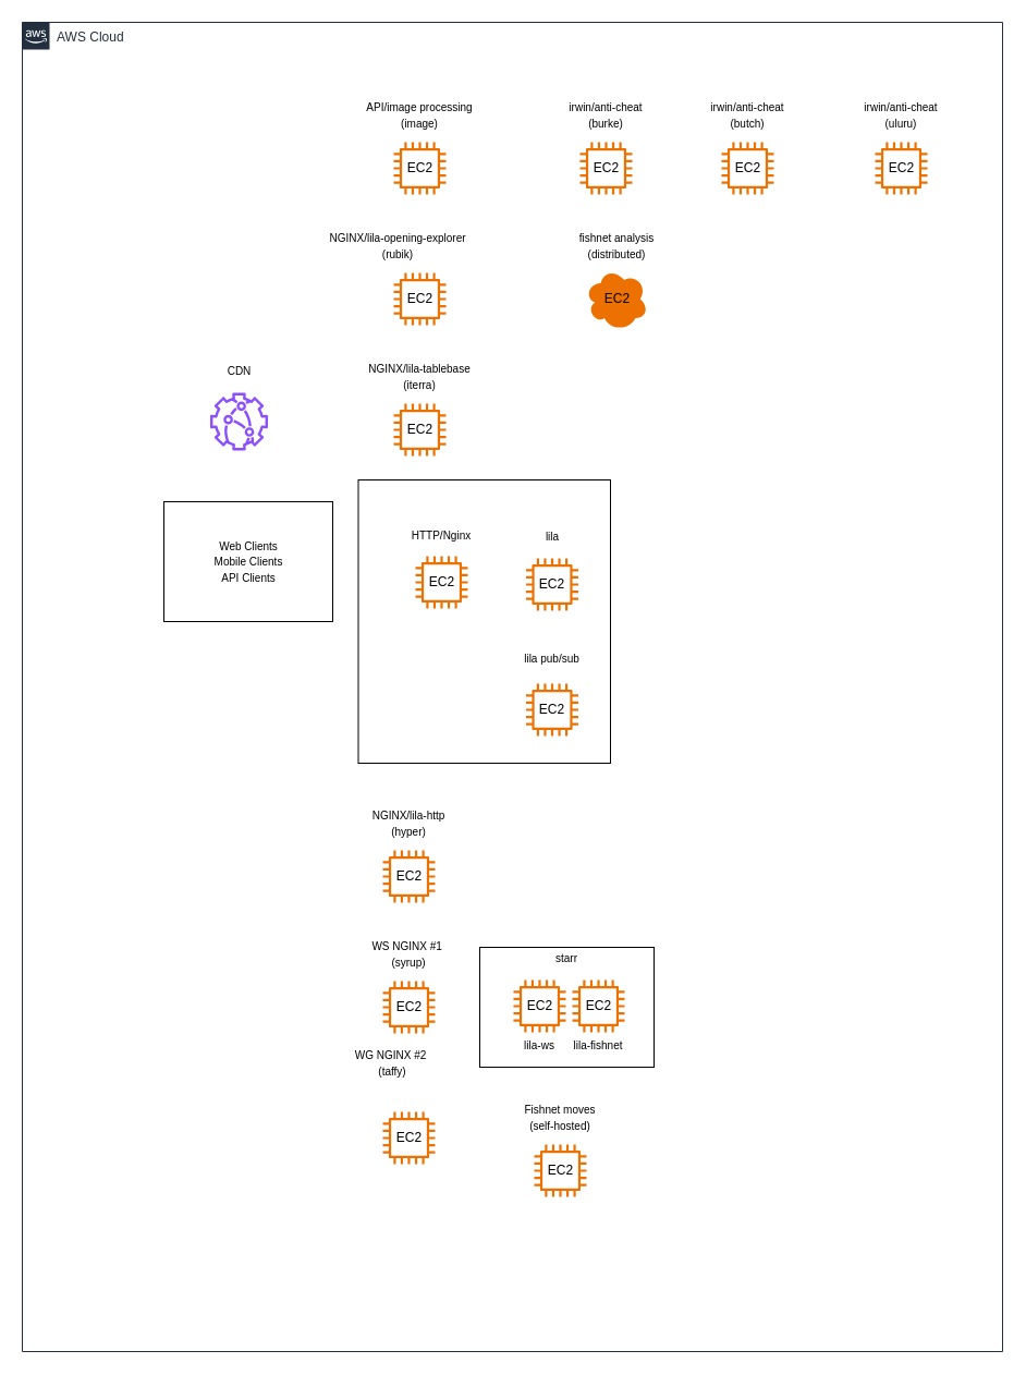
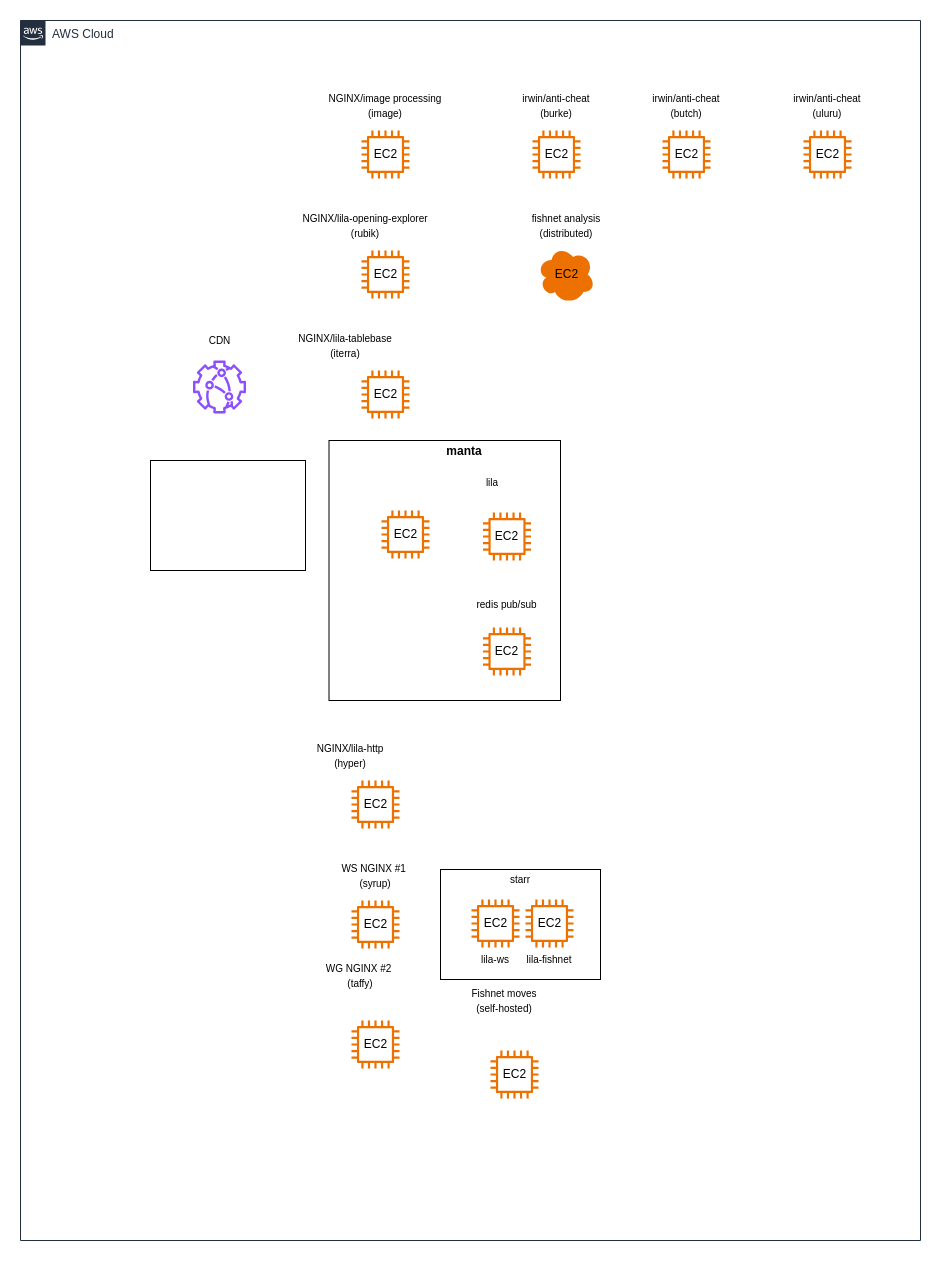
  <mxCell id="0" />
  <mxCell id="1" parent="0" />
  <mxCell id="2" value="AWS Cloud" style="points=[[0,0],[0.25,0],[0.5,0],[0.75,0],[1,0],[1,0.25],[1,0.5],[1,0.75],[1,1],[0.75,1],[0.5,1],[0.25,1],[0,1],[0,0.75],[0,0.5],[0,0.25]];outlineConnect=0;gradientColor=none;html=1;whiteSpace=wrap;fontSize=12;fontStyle=0;container=1;pointerEvents=0;collapsible=0;recursiveResize=0;shape=mxgraph.aws4.group;grIcon=mxgraph.aws4.group_aws_cloud_alt;strokeColor=#232F3E;fillColor=none;verticalAlign=top;align=left;spacingLeft=30;fontColor=#232F3E;dashed=0;" vertex="1" parent="1"><mxGeometry x="20" y="20" width="900" height="1220" as="geometry" /></mxCell>
  <mxCell id="3" value="" style="rounded=0;whiteSpace=wrap;html=1;" vertex="1" parent="2"><mxGeometry x="420" y="849" width="160" height="110" as="geometry" /></mxCell>
  <mxCell id="4" value="" style="sketch=0;outlineConnect=0;fontColor=#232F3E;gradientColor=none;fillColor=#ED7100;strokeColor=none;dashed=0;verticalLabelPosition=bottom;verticalAlign=top;align=center;html=1;fontSize=12;fontStyle=0;aspect=fixed;pointerEvents=1;shape=mxgraph.aws4.instance2;" vertex="1" parent="2"><mxGeometry x="341" y="110" width="48" height="48" as="geometry" /></mxCell>
  <mxCell id="5" value="EC2" style="text;strokeColor=none;align=center;fillColor=none;html=1;verticalAlign=middle;whiteSpace=wrap;rounded=0;" vertex="1" parent="2"><mxGeometry x="347.5" y="125" width="35" height="18" as="geometry" /></mxCell>
- <mxCell id="6" value="&lt;font style=&quot;font-size: 10px;&quot;&gt;API/image processing&lt;br&gt;(image)&lt;br&gt;&lt;/font&gt;" style="text;strokeColor=none;align=center;fillColor=none;html=1;verticalAlign=middle;whiteSpace=wrap;rounded=0;" vertex="1" parent="2"><mxGeometry x="300" y="70" width="130" height="30" as="geometry" /></mxCell>
+ <mxCell id="6" value="&lt;font style=&quot;font-size: 10px;&quot;&gt;NGINX/image processing&lt;br&gt;(image)&lt;br&gt;&lt;/font&gt;" style="text;strokeColor=none;align=center;fillColor=none;html=1;verticalAlign=middle;whiteSpace=wrap;rounded=0;" vertex="1" parent="2"><mxGeometry x="300" y="70" width="130" height="30" as="geometry" /></mxCell>
  <mxCell id="7" value="" style="sketch=0;outlineConnect=0;fontColor=#232F3E;gradientColor=none;fillColor=#ED7100;strokeColor=none;dashed=0;verticalLabelPosition=bottom;verticalAlign=top;align=center;html=1;fontSize=12;fontStyle=0;aspect=fixed;pointerEvents=1;shape=mxgraph.aws4.instance2;" vertex="1" parent="2"><mxGeometry x="512" y="110" width="48" height="48" as="geometry" /></mxCell>
  <mxCell id="8" value="EC2" style="text;strokeColor=none;align=center;fillColor=none;html=1;verticalAlign=middle;whiteSpace=wrap;rounded=0;" vertex="1" parent="2"><mxGeometry x="518.5" y="125" width="35" height="18" as="geometry" /></mxCell>
  <mxCell id="9" value="&lt;font style=&quot;font-size: 10px;&quot;&gt;irwin/anti-cheat&lt;br&gt;(burke)&lt;br&gt;&lt;/font&gt;" style="text;strokeColor=none;align=center;fillColor=none;html=1;verticalAlign=middle;whiteSpace=wrap;rounded=0;" vertex="1" parent="2"><mxGeometry x="471" y="70" width="130" height="30" as="geometry" /></mxCell>
  <mxCell id="10" value="" style="sketch=0;outlineConnect=0;fontColor=#232F3E;gradientColor=none;fillColor=#ED7100;strokeColor=none;dashed=0;verticalLabelPosition=bottom;verticalAlign=top;align=center;html=1;fontSize=12;fontStyle=0;aspect=fixed;pointerEvents=1;shape=mxgraph.aws4.instance2;" vertex="1" parent="2"><mxGeometry x="642" y="110" width="48" height="48" as="geometry" /></mxCell>
  <mxCell id="11" value="EC2" style="text;strokeColor=none;align=center;fillColor=none;html=1;verticalAlign=middle;whiteSpace=wrap;rounded=0;" vertex="1" parent="2"><mxGeometry x="648.5" y="125" width="35" height="18" as="geometry" /></mxCell>
  <mxCell id="12" value="&lt;font style=&quot;font-size: 10px;&quot;&gt;irwin/anti-cheat&lt;br&gt;(butch)&lt;br&gt;&lt;/font&gt;" style="text;strokeColor=none;align=center;fillColor=none;html=1;verticalAlign=middle;whiteSpace=wrap;rounded=0;" vertex="1" parent="2"><mxGeometry x="601" y="70" width="130" height="30" as="geometry" /></mxCell>
  <mxCell id="13" value="" style="sketch=0;outlineConnect=0;fontColor=#232F3E;gradientColor=none;fillColor=#ED7100;strokeColor=none;dashed=0;verticalLabelPosition=bottom;verticalAlign=top;align=center;html=1;fontSize=12;fontStyle=0;aspect=fixed;pointerEvents=1;shape=mxgraph.aws4.instance2;" vertex="1" parent="2"><mxGeometry x="783" y="110" width="48" height="48" as="geometry" /></mxCell>
  <mxCell id="14" value="EC2" style="text;strokeColor=none;align=center;fillColor=none;html=1;verticalAlign=middle;whiteSpace=wrap;rounded=0;" vertex="1" parent="2"><mxGeometry x="789.5" y="125" width="35" height="18" as="geometry" /></mxCell>
  <mxCell id="15" value="&lt;font style=&quot;font-size: 10px;&quot;&gt;irwin/anti-cheat&lt;br&gt;(uluru)&lt;br&gt;&lt;/font&gt;" style="text;strokeColor=none;align=center;fillColor=none;html=1;verticalAlign=middle;whiteSpace=wrap;rounded=0;" vertex="1" parent="2"><mxGeometry x="742" y="70" width="130" height="30" as="geometry" /></mxCell>
  <mxCell id="16" value="" style="sketch=0;outlineConnect=0;fontColor=#232F3E;gradientColor=none;fillColor=#ED7100;strokeColor=none;dashed=0;verticalLabelPosition=bottom;verticalAlign=top;align=center;html=1;fontSize=12;fontStyle=0;aspect=fixed;pointerEvents=1;shape=mxgraph.aws4.instance2;" vertex="1" parent="2"><mxGeometry x="341" y="230" width="48" height="48" as="geometry" /></mxCell>
  <mxCell id="17" value="EC2" style="text;strokeColor=none;align=center;fillColor=none;html=1;verticalAlign=middle;whiteSpace=wrap;rounded=0;" vertex="1" parent="2"><mxGeometry x="347.5" y="245" width="35" height="18" as="geometry" /></mxCell>
  <mxCell id="18" value="&lt;font style=&quot;font-size: 10px;&quot;&gt;NGINX/lila-opening-explorer&lt;br&gt;(rubik)&lt;br&gt;&lt;/font&gt;" style="text;strokeColor=none;align=center;fillColor=none;html=1;verticalAlign=middle;whiteSpace=wrap;rounded=0;" vertex="1" parent="2"><mxGeometry x="280" y="190" width="130" height="30" as="geometry" /></mxCell>
  <mxCell id="19" value="" style="sketch=0;outlineConnect=0;fontColor=#232F3E;gradientColor=none;fillColor=#ED7100;strokeColor=none;dashed=0;verticalLabelPosition=bottom;verticalAlign=top;align=center;html=1;fontSize=12;fontStyle=0;aspect=fixed;pointerEvents=1;shape=mxgraph.aws4.instance2;" vertex="1" parent="2"><mxGeometry x="341" y="350" width="48" height="48" as="geometry" /></mxCell>
  <mxCell id="20" value="EC2" style="text;strokeColor=none;align=center;fillColor=none;html=1;verticalAlign=middle;whiteSpace=wrap;rounded=0;" vertex="1" parent="2"><mxGeometry x="347.5" y="365" width="35" height="18" as="geometry" /></mxCell>
- <mxCell id="21" value="&lt;font style=&quot;font-size: 10px;&quot;&gt;NGINX/lila-tablebase&lt;br&gt;(iterra)&lt;br&gt;&lt;/font&gt;" style="text;strokeColor=none;align=center;fillColor=none;html=1;verticalAlign=middle;whiteSpace=wrap;rounded=0;" vertex="1" parent="2"><mxGeometry x="300" y="310" width="130" height="30" as="geometry" /></mxCell>
+ <mxCell id="21" value="&lt;font style=&quot;font-size: 10px;&quot;&gt;NGINX/lila-tablebase&lt;br&gt;(iterra)&lt;br&gt;&lt;/font&gt;" style="text;strokeColor=none;align=center;fillColor=none;html=1;verticalAlign=middle;whiteSpace=wrap;rounded=0;" vertex="1" parent="2"><mxGeometry x="260" y="310" width="130" height="30" as="geometry" /></mxCell>
  <mxCell id="22" value="" style="rounded=0;whiteSpace=wrap;html=1;" vertex="1" parent="2"><mxGeometry x="130" y="440" width="155" height="110" as="geometry" /></mxCell>
- <mxCell id="23" value="&lt;font style=&quot;font-size: 10px;&quot;&gt;Web Clients&lt;br&gt;Mobile Clients&lt;br&gt;API Clients&lt;br&gt;&lt;/font&gt;" style="text;strokeColor=none;align=center;fillColor=none;html=1;verticalAlign=middle;whiteSpace=wrap;rounded=0;" vertex="1" parent="2"><mxGeometry x="142.5" y="460" width="130" height="70" as="geometry" /></mxCell>
  <mxCell id="24" value="" style="sketch=0;outlineConnect=0;fontColor=#232F3E;gradientColor=none;fillColor=#8C4FFF;strokeColor=none;dashed=0;verticalLabelPosition=bottom;verticalAlign=top;align=center;html=1;fontSize=12;fontStyle=0;aspect=fixed;pointerEvents=1;shape=mxgraph.aws4.cloudfront_functions;" vertex="1" parent="2"><mxGeometry x="172.5" y="340" width="53" height="53" as="geometry" /></mxCell>
  <mxCell id="25" value="&lt;font style=&quot;font-size: 10px;&quot;&gt;CDN&lt;br&gt;&lt;/font&gt;" style="text;strokeColor=none;align=center;fillColor=none;html=1;verticalAlign=middle;whiteSpace=wrap;rounded=0;" vertex="1" parent="2"><mxGeometry x="159.75" y="310" width="78.5" height="20" as="geometry" /></mxCell>
  <mxCell id="26" value="" style="rounded=0;whiteSpace=wrap;html=1;" vertex="1" parent="2"><mxGeometry x="308.5" y="420" width="231.5" height="260" as="geometry" /></mxCell>
  <mxCell id="27" value="" style="sketch=0;outlineConnect=0;fontColor=#232F3E;gradientColor=none;fillColor=#ED7100;strokeColor=none;dashed=0;verticalLabelPosition=bottom;verticalAlign=top;align=center;html=1;fontSize=12;fontStyle=0;aspect=fixed;pointerEvents=1;shape=mxgraph.aws4.instance2;" vertex="1" parent="2"><mxGeometry x="361" y="490" width="48" height="48" as="geometry" /></mxCell>
  <mxCell id="28" value="EC2" style="text;strokeColor=none;align=center;fillColor=none;html=1;verticalAlign=middle;whiteSpace=wrap;rounded=0;" vertex="1" parent="2"><mxGeometry x="367.5" y="505" width="35" height="18" as="geometry" /></mxCell>
- <mxCell id="29" value="&lt;font style=&quot;font-size: 10px;&quot;&gt;HTTP/Nginx&lt;br&gt;&lt;/font&gt;" style="text;strokeColor=none;align=center;fillColor=none;html=1;verticalAlign=middle;whiteSpace=wrap;rounded=0;" vertex="1" parent="2"><mxGeometry x="335" y="461" width="100" height="20" as="geometry" /></mxCell>
  <mxCell id="30" value="" style="sketch=0;outlineConnect=0;fontColor=#232F3E;gradientColor=none;fillColor=#ED7100;strokeColor=none;dashed=0;verticalLabelPosition=bottom;verticalAlign=top;align=center;html=1;fontSize=12;fontStyle=0;aspect=fixed;pointerEvents=1;shape=mxgraph.aws4.instance2;" vertex="1" parent="2"><mxGeometry x="462.5" y="492" width="48" height="48" as="geometry" /></mxCell>
  <mxCell id="31" value="EC2" style="text;strokeColor=none;align=center;fillColor=none;html=1;verticalAlign=middle;whiteSpace=wrap;rounded=0;" vertex="1" parent="2"><mxGeometry x="469" y="507" width="35" height="18" as="geometry" /></mxCell>
- <mxCell id="32" value="&lt;font style=&quot;font-size: 10px;&quot;&gt;lila&lt;br&gt;&lt;/font&gt;" style="text;strokeColor=none;align=center;fillColor=none;html=1;verticalAlign=middle;whiteSpace=wrap;rounded=0;" vertex="1" parent="2"><mxGeometry x="456.5" y="461" width="60" height="21" as="geometry" /></mxCell>
+ <mxCell id="32" value="&lt;font style=&quot;font-size: 10px;&quot;&gt;lila&lt;br&gt;&lt;/font&gt;" style="text;strokeColor=none;align=center;fillColor=none;html=1;verticalAlign=middle;whiteSpace=wrap;rounded=0;" vertex="1" parent="2"><mxGeometry x="441.5" y="451" width="60" height="21" as="geometry" /></mxCell>
  <mxCell id="33" value="" style="sketch=0;outlineConnect=0;fontColor=#232F3E;gradientColor=none;fillColor=#ED7100;strokeColor=none;dashed=0;verticalLabelPosition=bottom;verticalAlign=top;align=center;html=1;fontSize=12;fontStyle=0;aspect=fixed;pointerEvents=1;shape=mxgraph.aws4.instance2;" vertex="1" parent="2"><mxGeometry x="331" y="760" width="48" height="48" as="geometry" /></mxCell>
  <mxCell id="34" value="EC2" style="text;strokeColor=none;align=center;fillColor=none;html=1;verticalAlign=middle;whiteSpace=wrap;rounded=0;" vertex="1" parent="2"><mxGeometry x="337.5" y="775" width="35" height="18" as="geometry" /></mxCell>
- <mxCell id="35" value="&lt;font style=&quot;font-size: 10px;&quot;&gt;NGINX/lila-http&lt;br&gt;(hyper)&lt;br&gt;&lt;/font&gt;" style="text;strokeColor=none;align=center;fillColor=none;html=1;verticalAlign=middle;whiteSpace=wrap;rounded=0;" vertex="1" parent="2"><mxGeometry x="290" y="720" width="130" height="30" as="geometry" /></mxCell>
+ <mxCell id="35" value="&lt;font style=&quot;font-size: 10px;&quot;&gt;NGINX/lila-http&lt;br&gt;(hyper)&lt;br&gt;&lt;/font&gt;" style="text;strokeColor=none;align=center;fillColor=none;html=1;verticalAlign=middle;whiteSpace=wrap;rounded=0;" vertex="1" parent="2"><mxGeometry x="265" y="720" width="130" height="30" as="geometry" /></mxCell>
  <mxCell id="36" value="" style="sketch=0;outlineConnect=0;fontColor=#232F3E;gradientColor=none;fillColor=#ED7100;strokeColor=none;dashed=0;verticalLabelPosition=bottom;verticalAlign=top;align=center;html=1;fontSize=12;fontStyle=0;aspect=fixed;pointerEvents=1;shape=mxgraph.aws4.instance2;" vertex="1" parent="2"><mxGeometry x="331" y="880" width="48" height="48" as="geometry" /></mxCell>
  <mxCell id="37" value="EC2" style="text;strokeColor=none;align=center;fillColor=none;html=1;verticalAlign=middle;whiteSpace=wrap;rounded=0;" vertex="1" parent="2"><mxGeometry x="337.5" y="895" width="35" height="18" as="geometry" /></mxCell>
  <mxCell id="38" value="&lt;font style=&quot;font-size: 10px;&quot;&gt;WS NGINX #1&amp;nbsp;&lt;br&gt;(syrup)&lt;br&gt;&lt;/font&gt;" style="text;strokeColor=none;align=center;fillColor=none;html=1;verticalAlign=middle;whiteSpace=wrap;rounded=0;" vertex="1" parent="2"><mxGeometry x="290" y="840" width="130" height="30" as="geometry" /></mxCell>
  <mxCell id="39" value="" style="sketch=0;outlineConnect=0;fontColor=#232F3E;gradientColor=none;fillColor=#ED7100;strokeColor=none;dashed=0;verticalLabelPosition=bottom;verticalAlign=top;align=center;html=1;fontSize=12;fontStyle=0;aspect=fixed;pointerEvents=1;shape=mxgraph.aws4.instance2;" vertex="1" parent="2"><mxGeometry x="331" y="1000" width="48" height="48" as="geometry" /></mxCell>
  <mxCell id="40" value="EC2" style="text;strokeColor=none;align=center;fillColor=none;html=1;verticalAlign=middle;whiteSpace=wrap;rounded=0;" vertex="1" parent="2"><mxGeometry x="337.5" y="1015" width="35" height="18" as="geometry" /></mxCell>
  <mxCell id="41" value="&lt;font style=&quot;font-size: 10px;&quot;&gt;WG NGINX #2&amp;nbsp;&lt;br&gt;(taffy)&lt;br&gt;&lt;/font&gt;" style="text;strokeColor=none;align=center;fillColor=none;html=1;verticalAlign=middle;whiteSpace=wrap;rounded=0;" vertex="1" parent="2"><mxGeometry x="275" y="940" width="130" height="30" as="geometry" /></mxCell>
  <mxCell id="42" value="" style="sketch=0;outlineConnect=0;fontColor=#232F3E;gradientColor=none;fillColor=#ED7100;strokeColor=none;dashed=0;verticalLabelPosition=bottom;verticalAlign=top;align=center;html=1;fontSize=12;fontStyle=0;aspect=fixed;pointerEvents=1;shape=mxgraph.aws4.instance2;" vertex="1" parent="2"><mxGeometry x="462.5" y="607" width="48" height="48" as="geometry" /></mxCell>
  <mxCell id="43" value="EC2" style="text;strokeColor=none;align=center;fillColor=none;html=1;verticalAlign=middle;whiteSpace=wrap;rounded=0;" vertex="1" parent="2"><mxGeometry x="469" y="622" width="35" height="18" as="geometry" /></mxCell>
- <mxCell id="44" value="&lt;font style=&quot;font-size: 10px;&quot;&gt;lila pub/sub&lt;br&gt;&lt;/font&gt;" style="text;strokeColor=none;align=center;fillColor=none;html=1;verticalAlign=middle;whiteSpace=wrap;rounded=0;" vertex="1" parent="2"><mxGeometry x="430" y="571" width="113" height="26" as="geometry" /></mxCell>
+ <mxCell id="44" value="&lt;font style=&quot;font-size: 10px;&quot;&gt;redis pub/sub&lt;br&gt;&lt;/font&gt;" style="text;strokeColor=none;align=center;fillColor=none;html=1;verticalAlign=middle;whiteSpace=wrap;rounded=0;" vertex="1" parent="2"><mxGeometry x="430" y="571" width="113" height="26" as="geometry" /></mxCell>
+ <mxCell id="45" value="&lt;font style=&quot;&quot;&gt;&lt;font style=&quot;font-size: 12px;&quot;&gt;&lt;b&gt;manta&lt;/b&gt;&lt;/font&gt;&lt;br&gt;&lt;/font&gt;" style="text;strokeColor=none;align=center;fillColor=none;html=1;verticalAlign=middle;whiteSpace=wrap;rounded=0;" vertex="1" parent="2"><mxGeometry x="414.25" y="420" width="60" height="21" as="geometry" /></mxCell>
  <mxCell id="46" value="" style="sketch=0;outlineConnect=0;fontColor=#232F3E;gradientColor=none;fillColor=#ED7100;strokeColor=none;dashed=0;verticalLabelPosition=bottom;verticalAlign=top;align=center;html=1;fontSize=12;fontStyle=0;aspect=fixed;pointerEvents=1;shape=mxgraph.aws4.instance2;" vertex="1" parent="2"><mxGeometry x="451" y="879" width="48" height="48" as="geometry" /></mxCell>
  <mxCell id="47" value="EC2" style="text;strokeColor=none;align=center;fillColor=none;html=1;verticalAlign=middle;whiteSpace=wrap;rounded=0;" vertex="1" parent="2"><mxGeometry x="457.5" y="894" width="35" height="18" as="geometry" /></mxCell>
  <mxCell id="48" value="&lt;font style=&quot;font-size: 10px;&quot;&gt;lila-ws&lt;br&gt;&lt;/font&gt;" style="text;strokeColor=none;align=center;fillColor=none;html=1;verticalAlign=middle;whiteSpace=wrap;rounded=0;" vertex="1" parent="2"><mxGeometry x="445" y="929" width="60" height="20" as="geometry" /></mxCell>
  <mxCell id="49" value="" style="sketch=0;outlineConnect=0;fontColor=#232F3E;gradientColor=none;fillColor=#ED7100;strokeColor=none;dashed=0;verticalLabelPosition=bottom;verticalAlign=top;align=center;html=1;fontSize=12;fontStyle=0;aspect=fixed;pointerEvents=1;shape=mxgraph.aws4.instance2;" vertex="1" parent="2"><mxGeometry x="505" y="879" width="48" height="48" as="geometry" /></mxCell>
  <mxCell id="50" value="EC2" style="text;strokeColor=none;align=center;fillColor=none;html=1;verticalAlign=middle;whiteSpace=wrap;rounded=0;" vertex="1" parent="2"><mxGeometry x="511.5" y="894" width="35" height="18" as="geometry" /></mxCell>
  <mxCell id="51" value="&lt;font style=&quot;font-size: 10px;&quot;&gt;lila-fishnet&lt;br&gt;&lt;/font&gt;" style="text;strokeColor=none;align=center;fillColor=none;html=1;verticalAlign=middle;whiteSpace=wrap;rounded=0;" vertex="1" parent="2"><mxGeometry x="499" y="929" width="60" height="20" as="geometry" /></mxCell>
  <mxCell id="52" value="&lt;font style=&quot;font-size: 10px;&quot;&gt;starr&lt;br&gt;&lt;/font&gt;" style="text;strokeColor=none;align=center;fillColor=none;html=1;verticalAlign=middle;whiteSpace=wrap;rounded=0;" vertex="1" parent="2"><mxGeometry x="470" y="849" width="60" height="20" as="geometry" /></mxCell>
  <mxCell id="53" value="" style="sketch=0;outlineConnect=0;fontColor=#232F3E;gradientColor=none;fillColor=#ED7100;strokeColor=none;dashed=0;verticalLabelPosition=bottom;verticalAlign=top;align=center;html=1;fontSize=12;fontStyle=0;aspect=fixed;pointerEvents=1;shape=mxgraph.aws4.instance2;" vertex="1" parent="2"><mxGeometry x="470" y="1030" width="48" height="48" as="geometry" /></mxCell>
  <mxCell id="54" value="EC2" style="text;strokeColor=none;align=center;fillColor=none;html=1;verticalAlign=middle;whiteSpace=wrap;rounded=0;" vertex="1" parent="2"><mxGeometry x="476.5" y="1045" width="35" height="18" as="geometry" /></mxCell>
- <mxCell id="55" value="&lt;font style=&quot;font-size: 10px;&quot;&gt;Fishnet moves&lt;br&gt;(self-hosted)&lt;br&gt;&lt;/font&gt;" style="text;strokeColor=none;align=center;fillColor=none;html=1;verticalAlign=middle;whiteSpace=wrap;rounded=0;" vertex="1" parent="2"><mxGeometry x="429" y="990" width="130" height="30" as="geometry" /></mxCell>
+ <mxCell id="55" value="&lt;font style=&quot;font-size: 10px;&quot;&gt;Fishnet moves&lt;br&gt;(self-hosted)&lt;br&gt;&lt;/font&gt;" style="text;strokeColor=none;align=center;fillColor=none;html=1;verticalAlign=middle;whiteSpace=wrap;rounded=0;" vertex="1" parent="2"><mxGeometry x="419" y="965" width="130" height="30" as="geometry" /></mxCell>
  <mxCell id="56" value="" style="sketch=0;outlineConnect=0;fontColor=#232F3E;gradientColor=none;fillColor=#ED7100;strokeColor=none;dashed=0;verticalLabelPosition=bottom;verticalAlign=top;align=center;html=1;fontSize=12;fontStyle=0;aspect=fixed;pointerEvents=1;shape=cloud;perimeter=ellipsePerimeter;whiteSpace=wrap;" vertex="1" parent="2"><mxGeometry x="516.5" y="225" width="58" height="58" as="geometry" /></mxCell>
  <mxCell id="57" value="EC2" style="text;strokeColor=none;align=center;fillColor=none;html=1;verticalAlign=middle;whiteSpace=wrap;rounded=0;" vertex="1" parent="2"><mxGeometry x="528.5" y="245" width="35" height="18" as="geometry" /></mxCell>
  <mxCell id="58" value="&lt;font style=&quot;font-size: 10px;&quot;&gt;fishnet analysis&lt;br&gt;(distributed)&lt;br&gt;&lt;/font&gt;" style="text;strokeColor=none;align=center;fillColor=none;html=1;verticalAlign=middle;whiteSpace=wrap;rounded=0;" vertex="1" parent="2"><mxGeometry x="481" y="190" width="130" height="30" as="geometry" /></mxCell>
